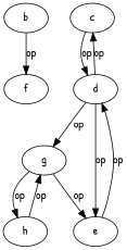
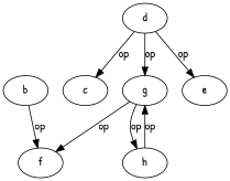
  digraph {
    fontname="Patrick Hand"
    node [fontname="Patrick Hand"]
    edge [arrowhead=normal fontname="Patrick Hand"]
    b
    f
    c
    d
    g
    e
    h
    b -> f [label=op]
-   c -> d [label=op]
    d -> c [label=op]
    d -> g [label=op]
    d -> e [label=op]
-   g -> e [label=op]
+   g -> f [label=op]
    g -> h [label=op]
-   e -> d [label=op]
    h -> g [label=op]
  }
